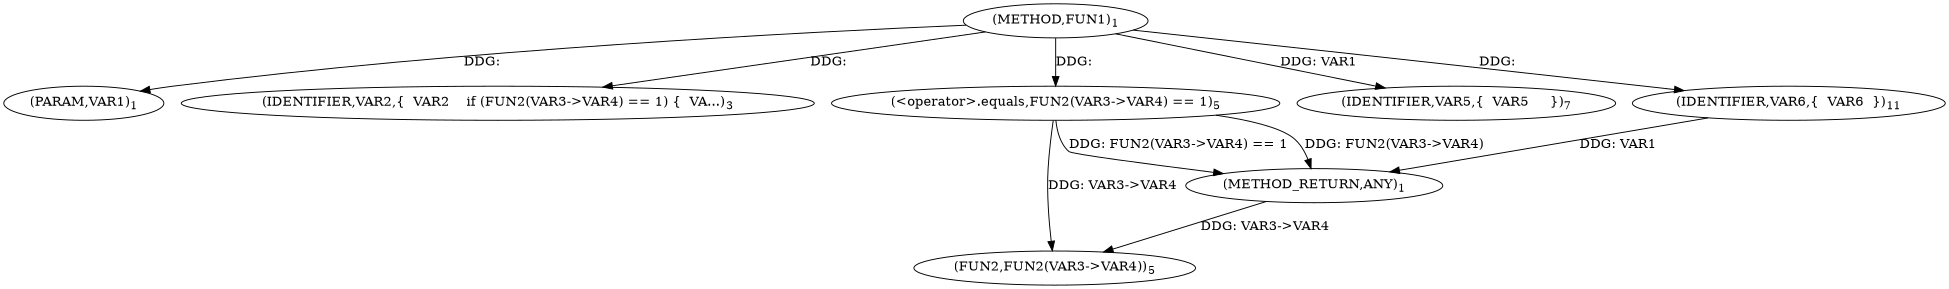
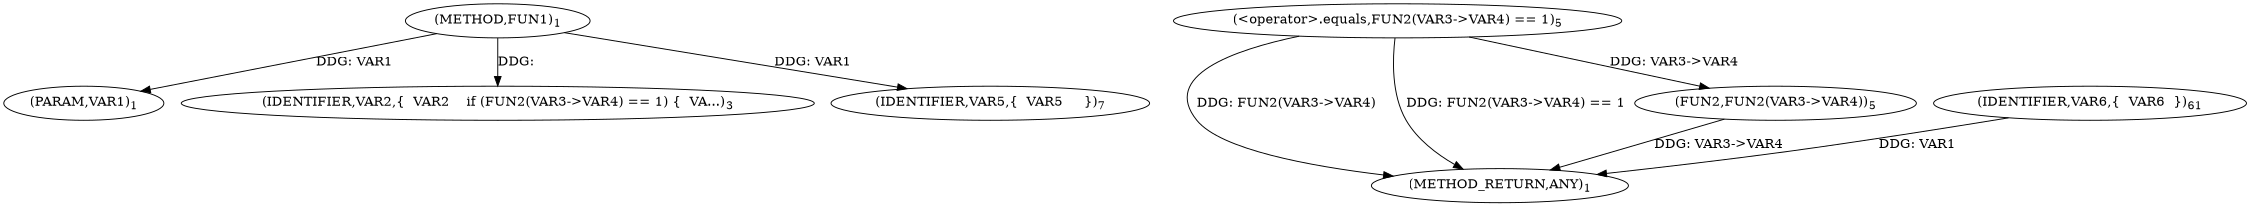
  digraph {
    n1 [label=<(METHOD,FUN1)<SUB>1</SUB>>]
    n2 [label=<(PARAM,VAR1)<SUB>1</SUB>>]
    n3 [label=<(IDENTIFIER,VAR2,{  	VAR2    	if (FUN2(VAR3-&gt;VAR4) == 1) {  		VA...)<SUB>3</SUB>>]
    n4 [label=<(&lt;operator&gt;.equals,FUN2(VAR3-&gt;VAR4) == 1)<SUB>5</SUB>>]
    n5 [label=<(IDENTIFIER,VAR5,{  		VAR5     	})<SUB>7</SUB>>]
-   n6 [label=<(IDENTIFIER,VAR6,{  		VAR6  	})<SUB>11</SUB>>]
+   n6 [label=<(IDENTIFIER,VAR6,{  		VAR6  	})<SUB>61</SUB>>]
    n7 [label=<(METHOD_RETURN,ANY)<SUB>1</SUB>>]
    n8 [label=<(FUN2,FUN2(VAR3-&gt;VAR4))<SUB>5</SUB>>]
-   n1 -> n2 [label="DDG: "]
+   n1 -> n2 [label="DDG: VAR1"]
    n1 -> n3 [label="DDG: "]
-   n1 -> n4 [label="DDG: "]
    n1 -> n5 [label="DDG: VAR1"]
-   n1 -> n6 [label="DDG: "]
    n4 -> n7 [label="DDG: FUN2(VAR3-&gt;VAR4)"]
    n4 -> n7 [label="DDG: FUN2(VAR3-&gt;VAR4) == 1"]
    n4 -> n8 [label="DDG: VAR3-&gt;VAR4"]
    n6 -> n7 [label="DDG: VAR1"]
-   n7 -> n8 [label="DDG: VAR3-&gt;VAR4"]
+   n8 -> n7 [label="DDG: VAR3-&gt;VAR4"]
  }
